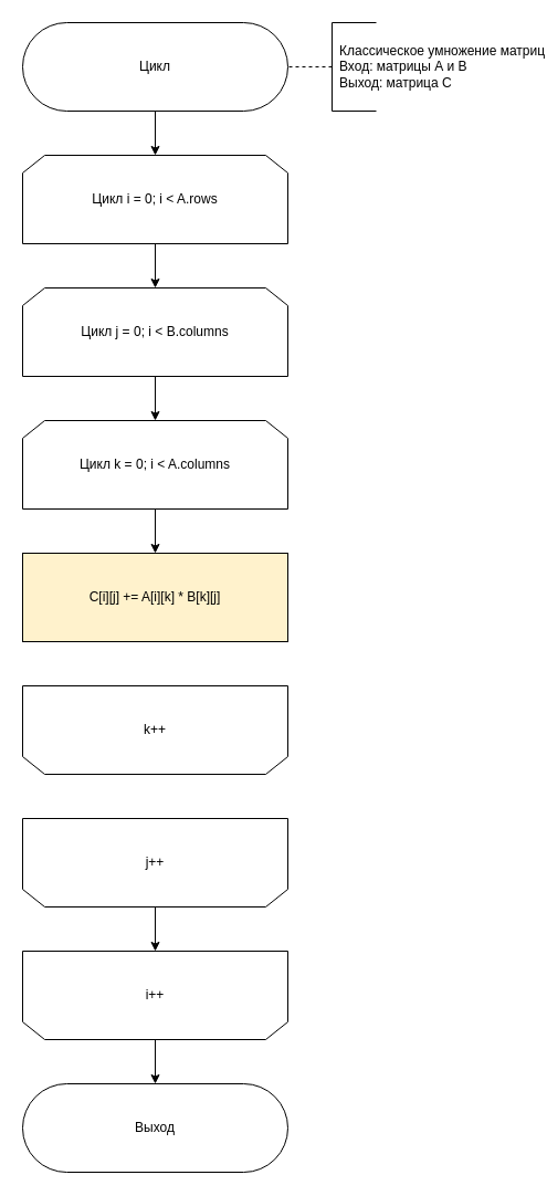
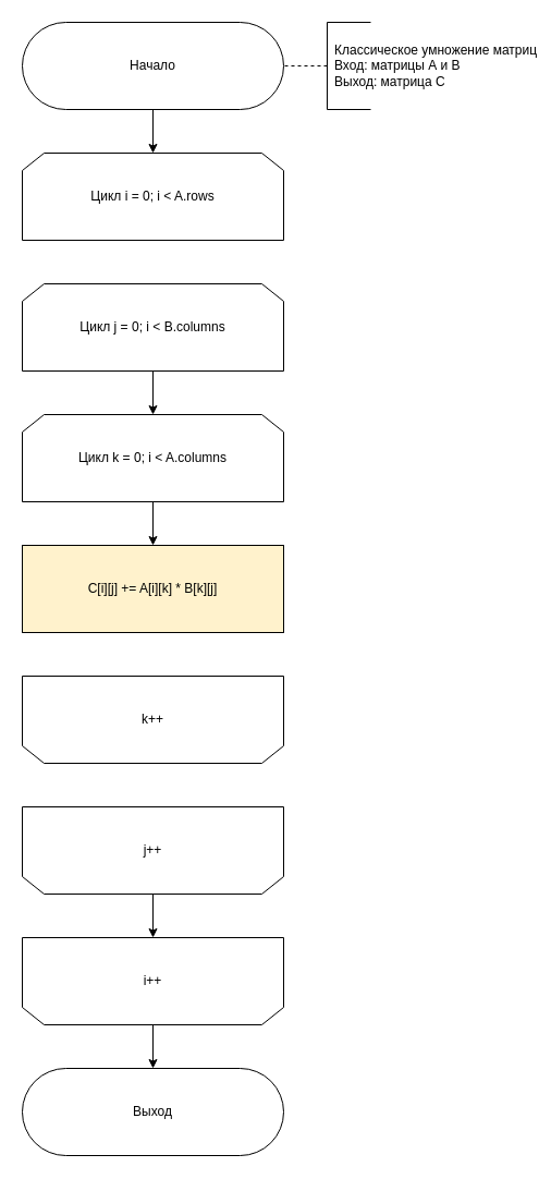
  <mxCell id="0" />
  <mxCell id="1" parent="0" />
  <mxCell id="2" style="edgeStyle=orthogonalEdgeStyle;rounded=0;orthogonalLoop=1;jettySize=auto;html=1;entryX=0.5;entryY=0;entryDx=0;entryDy=0;" parent="1" source="3" target="5" edge="1"><mxGeometry relative="1" as="geometry" /></mxCell>
- <mxCell id="3" value="Цикл" style="rounded=1;whiteSpace=wrap;html=1;shadow=0;arcSize=50;" parent="1" vertex="1"><mxGeometry x="20" y="20" width="240" height="80" as="geometry" /></mxCell>
- <mxCell id="4" style="edgeStyle=orthogonalEdgeStyle;rounded=0;orthogonalLoop=1;jettySize=auto;html=1;exitX=0.5;exitY=1;exitDx=0;exitDy=0;entryX=0.5;entryY=0;entryDx=0;entryDy=0;" edge="1" parent="1" source="5" target="9"><mxGeometry relative="1" as="geometry" /></mxCell>
+ <mxCell id="3" value="Начало" style="rounded=1;whiteSpace=wrap;html=1;shadow=0;arcSize=50;" parent="1" vertex="1"><mxGeometry x="20" y="20" width="240" height="80" as="geometry" /></mxCell>
  <mxCell id="5" value="Цикл i = 0; i &amp;lt; A.rows" style="shape=loopLimit;whiteSpace=wrap;html=1;rounded=0;shadow=0;rotation=0;" parent="1" vertex="1"><mxGeometry x="20" y="140" width="240" height="80" as="geometry" /></mxCell>
  <mxCell id="6" style="orthogonalLoop=1;jettySize=auto;html=1;exitX=0;exitY=0.5;exitDx=0;exitDy=0;exitPerimeter=0;entryX=1;entryY=0.5;entryDx=0;entryDy=0;strokeColor=default;rounded=0;dashed=1;endArrow=none;endFill=0;" parent="1" source="7" target="3" edge="1"><mxGeometry relative="1" as="geometry" /></mxCell>
  <mxCell id="7" value="Классическое умножение матриц&lt;br&gt;Вход: матрицы А и B&lt;br&gt;Выход: матрица С" style="strokeWidth=1;html=1;shape=mxgraph.flowchart.annotation_1;align=left;pointerEvents=1;rounded=0;shadow=0;spacingLeft=5;" parent="1" vertex="1"><mxGeometry x="300" y="20" width="40" height="80" as="geometry" /></mxCell>
  <mxCell id="8" style="edgeStyle=orthogonalEdgeStyle;rounded=0;orthogonalLoop=1;jettySize=auto;html=1;exitX=0.5;exitY=1;exitDx=0;exitDy=0;entryX=0.5;entryY=0;entryDx=0;entryDy=0;" edge="1" parent="1" source="9" target="16"><mxGeometry relative="1" as="geometry" /></mxCell>
  <mxCell id="9" value="Цикл j = 0; i &amp;lt; B.columns" style="shape=loopLimit;whiteSpace=wrap;html=1;rounded=0;shadow=0;rotation=0;" parent="1" vertex="1"><mxGeometry x="20" y="260" width="240" height="80" as="geometry" /></mxCell>
  <mxCell id="10" value="k++" style="shape=loopLimit;whiteSpace=wrap;rounded=0;shadow=0;rotation=0;perimeter=rectanglePerimeter;html=1;horizontal=1;verticalAlign=middle;direction=west;" parent="1" vertex="1"><mxGeometry x="20" y="620" width="240" height="80" as="geometry" /></mxCell>
  <mxCell id="11" style="edgeStyle=orthogonalEdgeStyle;rounded=0;orthogonalLoop=1;jettySize=auto;html=1;entryX=0.5;entryY=0;entryDx=0;entryDy=0;" parent="1" source="12" target="14" edge="1"><mxGeometry relative="1" as="geometry" /></mxCell>
  <mxCell id="12" value="i++" style="shape=loopLimit;whiteSpace=wrap;rounded=0;shadow=0;rotation=0;perimeter=rectanglePerimeter;html=1;horizontal=1;verticalAlign=middle;direction=west;" parent="1" vertex="1"><mxGeometry x="20" y="860" width="240" height="80" as="geometry" /></mxCell>
  <mxCell id="13" value="C[i][j] += A[i][k] * B[k][j]" style="rounded=0;whiteSpace=wrap;html=1;shadow=0;strokeWidth=1;fillColor=#fff2cc;" parent="1" vertex="1"><mxGeometry x="20" y="500" width="240" height="80" as="geometry" /></mxCell>
  <mxCell id="14" value="Выход" style="rounded=1;whiteSpace=wrap;html=1;shadow=0;arcSize=50;" parent="1" vertex="1"><mxGeometry x="20" y="980" width="240" height="80" as="geometry" /></mxCell>
  <mxCell id="15" style="edgeStyle=orthogonalEdgeStyle;rounded=0;orthogonalLoop=1;jettySize=auto;html=1;exitX=0.5;exitY=1;exitDx=0;exitDy=0;entryX=0.5;entryY=0;entryDx=0;entryDy=0;" edge="1" parent="1" source="16" target="13"><mxGeometry relative="1" as="geometry" /></mxCell>
  <mxCell id="16" value="Цикл k = 0; i &amp;lt; A.columns" style="shape=loopLimit;whiteSpace=wrap;html=1;rounded=0;shadow=0;rotation=0;" vertex="1" parent="1"><mxGeometry x="20" y="380" width="240" height="80" as="geometry" /></mxCell>
  <mxCell id="17" style="edgeStyle=orthogonalEdgeStyle;rounded=0;orthogonalLoop=1;jettySize=auto;html=1;exitX=0.5;exitY=0;exitDx=0;exitDy=0;entryX=0.5;entryY=1;entryDx=0;entryDy=0;" edge="1" parent="1" source="18" target="12"><mxGeometry relative="1" as="geometry" /></mxCell>
  <mxCell id="18" value="j++" style="shape=loopLimit;whiteSpace=wrap;rounded=0;shadow=0;rotation=0;perimeter=rectanglePerimeter;html=1;horizontal=1;verticalAlign=middle;direction=west;" vertex="1" parent="1"><mxGeometry x="20" y="740" width="240" height="80" as="geometry" /></mxCell>
